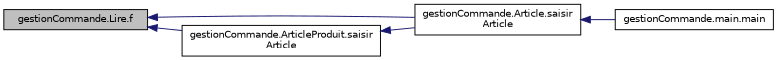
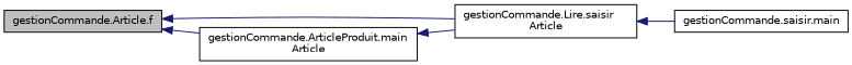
  digraph {
    rankdir=LR
    node [color=black fillcolor=white fontname=Helvetica fontsize=10 shape=record style=filled]
    edge [color=midnightblue dir=back fontname=Helvetica fontsize=10 labelfontname=Helvetica labelfontsize=10 style=solid]
-   n1 [fillcolor=grey75 fontcolor=black height=0.2 label="gestionCommande.Lire.f" width=0.4]
-   n2 [height=0.2 label="gestionCommande.Article.saisir\lArticle" width=0.4]
-   n3 [height=0.2 label="gestionCommande.ArticleProduit.saisir\lArticle" width=0.4]
-   n4 [height=0.2 label="gestionCommande.main.main" width=0.4]
+   n1 [fillcolor=grey75 fontcolor=black height=0.2 label="gestionCommande.Article.f" width=0.4]
+   n2 [height=0.2 label="gestionCommande.Lire.saisir\lArticle" width=0.4]
+   n3 [height=0.2 label="gestionCommande.ArticleProduit.main\lArticle" width=0.4]
+   n4 [height=0.2 label="gestionCommande.saisir.main" width=0.4]
    n1 -> n2
    n1 -> n3
    n2 -> n4
    n3 -> n2
  }
